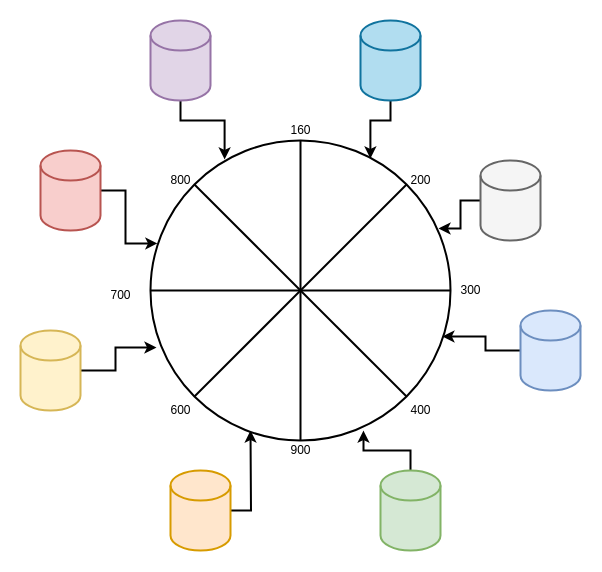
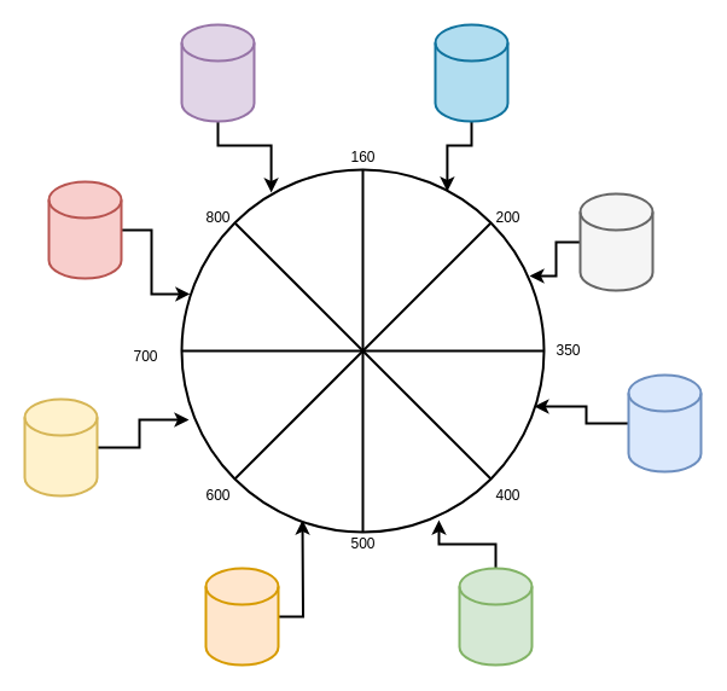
  <mxCell id="0" />
  <mxCell id="1" parent="0" />
  <mxCell id="2" style="edgeStyle=orthogonalEdgeStyle;rounded=0;orthogonalLoop=1;jettySize=auto;html=1;entryX=0.247;entryY=0.063;entryDx=0;entryDy=0;entryPerimeter=0;strokeWidth=2;" parent="1" source="3" target="27" edge="1"><mxGeometry relative="1" as="geometry" /></mxCell>
  <mxCell id="3" value="" style="shape=cylinder3;whiteSpace=wrap;html=1;boundedLbl=1;backgroundOutline=1;size=15;fillColor=#e1d5e7;strokeColor=#9673a6;strokeWidth=2;" parent="1" vertex="1"><mxGeometry x="150" y="20" width="60" height="80" as="geometry" /></mxCell>
  <mxCell id="4" value="160" style="text;html=1;align=center;verticalAlign=middle;resizable=0;points=[];autosize=1;strokeColor=none;fillColor=none;strokeWidth=2;" parent="1" vertex="1"><mxGeometry x="280" y="120" width="40" height="20" as="geometry" /></mxCell>
  <mxCell id="5" value="200" style="text;html=1;align=center;verticalAlign=middle;resizable=0;points=[];autosize=1;strokeColor=none;fillColor=none;strokeWidth=2;" parent="1" vertex="1"><mxGeometry x="400" y="170" width="40" height="20" as="geometry" /></mxCell>
- <mxCell id="6" value="300" style="text;html=1;align=center;verticalAlign=middle;resizable=0;points=[];autosize=1;strokeColor=none;fillColor=none;strokeWidth=2;" parent="1" vertex="1"><mxGeometry x="450" y="280" width="40" height="20" as="geometry" /></mxCell>
+ <mxCell id="6" value="350" style="text;html=1;align=center;verticalAlign=middle;resizable=0;points=[];autosize=1;strokeColor=none;fillColor=none;strokeWidth=2;" parent="1" vertex="1"><mxGeometry x="450" y="280" width="40" height="20" as="geometry" /></mxCell>
  <mxCell id="7" value="400" style="text;html=1;align=center;verticalAlign=middle;resizable=0;points=[];autosize=1;strokeColor=none;fillColor=none;strokeWidth=2;" parent="1" vertex="1"><mxGeometry x="400" y="400" width="40" height="20" as="geometry" /></mxCell>
- <mxCell id="8" value="900" style="text;html=1;align=center;verticalAlign=middle;resizable=0;points=[];autosize=1;strokeColor=none;fillColor=none;strokeWidth=2;" parent="1" vertex="1"><mxGeometry x="280" y="440" width="40" height="20" as="geometry" /></mxCell>
+ <mxCell id="8" value="500" style="text;html=1;align=center;verticalAlign=middle;resizable=0;points=[];autosize=1;strokeColor=none;fillColor=none;strokeWidth=2;" parent="1" vertex="1"><mxGeometry x="280" y="440" width="40" height="20" as="geometry" /></mxCell>
  <mxCell id="9" value="600" style="text;html=1;align=center;verticalAlign=middle;resizable=0;points=[];autosize=1;strokeColor=none;fillColor=none;strokeWidth=2;" parent="1" vertex="1"><mxGeometry x="160" y="400" width="40" height="20" as="geometry" /></mxCell>
  <mxCell id="10" value="700" style="text;html=1;align=center;verticalAlign=middle;resizable=0;points=[];autosize=1;strokeColor=none;fillColor=none;strokeWidth=2;" parent="1" vertex="1"><mxGeometry x="100" y="285" width="40" height="20" as="geometry" /></mxCell>
  <mxCell id="11" value="800" style="text;html=1;align=center;verticalAlign=middle;resizable=0;points=[];autosize=1;strokeColor=none;fillColor=none;strokeWidth=2;" parent="1" vertex="1"><mxGeometry x="160" y="170" width="40" height="20" as="geometry" /></mxCell>
  <mxCell id="12" style="edgeStyle=orthogonalEdgeStyle;rounded=0;orthogonalLoop=1;jettySize=auto;html=1;strokeWidth=2;" parent="1" source="13" edge="1"><mxGeometry relative="1" as="geometry"><mxPoint x="250" y="430" as="targetPoint" /></mxGeometry></mxCell>
  <mxCell id="13" value="" style="shape=cylinder3;whiteSpace=wrap;html=1;boundedLbl=1;backgroundOutline=1;size=15;fillColor=#ffe6cc;strokeColor=#d79b00;strokeWidth=2;" parent="1" vertex="1"><mxGeometry x="170" y="470" width="60" height="80" as="geometry" /></mxCell>
  <mxCell id="14" style="edgeStyle=orthogonalEdgeStyle;rounded=0;orthogonalLoop=1;jettySize=auto;html=1;entryX=0.71;entryY=0.967;entryDx=0;entryDy=0;entryPerimeter=0;strokeWidth=2;" parent="1" source="15" target="27" edge="1"><mxGeometry relative="1" as="geometry"><mxPoint x="244.1" y="178.9" as="targetPoint" /></mxGeometry></mxCell>
  <mxCell id="15" value="" style="shape=cylinder3;whiteSpace=wrap;html=1;boundedLbl=1;backgroundOutline=1;size=15;fillColor=#d5e8d4;strokeColor=#82b366;strokeWidth=2;" parent="1" vertex="1"><mxGeometry x="380" y="470" width="60" height="80" as="geometry" /></mxCell>
  <mxCell id="16" style="edgeStyle=orthogonalEdgeStyle;rounded=0;orthogonalLoop=1;jettySize=auto;html=1;entryX=0.973;entryY=0.653;entryDx=0;entryDy=0;entryPerimeter=0;strokeWidth=2;" parent="1" source="17" target="27" edge="1"><mxGeometry relative="1" as="geometry"><mxPoint x="254.1" y="188.9" as="targetPoint" /></mxGeometry></mxCell>
  <mxCell id="17" value="" style="shape=cylinder3;whiteSpace=wrap;html=1;boundedLbl=1;backgroundOutline=1;size=15;fillColor=#dae8fc;strokeColor=#6c8ebf;strokeWidth=2;" parent="1" vertex="1"><mxGeometry x="520" y="310" width="60" height="80" as="geometry" /></mxCell>
  <mxCell id="18" style="edgeStyle=orthogonalEdgeStyle;rounded=0;orthogonalLoop=1;jettySize=auto;html=1;entryX=0.96;entryY=0.293;entryDx=0;entryDy=0;entryPerimeter=0;strokeWidth=2;" parent="1" source="19" target="27" edge="1"><mxGeometry relative="1" as="geometry"><mxPoint x="264.1" y="198.9" as="targetPoint" /></mxGeometry></mxCell>
  <mxCell id="19" value="" style="shape=cylinder3;whiteSpace=wrap;html=1;boundedLbl=1;backgroundOutline=1;size=15;fillColor=#f5f5f5;strokeColor=#666666;fontColor=#333333;strokeWidth=2;" parent="1" vertex="1"><mxGeometry x="480" y="160" width="60" height="80" as="geometry" /></mxCell>
  <mxCell id="20" style="edgeStyle=orthogonalEdgeStyle;rounded=0;orthogonalLoop=1;jettySize=auto;html=1;entryX=0.733;entryY=0.06;entryDx=0;entryDy=0;entryPerimeter=0;strokeWidth=2;" parent="1" source="21" target="27" edge="1"><mxGeometry relative="1" as="geometry"><mxPoint x="434.1" y="158.9" as="targetPoint" /></mxGeometry></mxCell>
  <mxCell id="21" value="" style="shape=cylinder3;whiteSpace=wrap;html=1;boundedLbl=1;backgroundOutline=1;size=15;fillColor=#b1ddf0;strokeColor=#10739e;strokeWidth=2;" parent="1" vertex="1"><mxGeometry x="360" y="20" width="60" height="80" as="geometry" /></mxCell>
  <mxCell id="22" style="edgeStyle=orthogonalEdgeStyle;rounded=0;orthogonalLoop=1;jettySize=auto;html=1;entryX=0.023;entryY=0.343;entryDx=0;entryDy=0;entryPerimeter=0;strokeWidth=2;" parent="1" source="23" target="27" edge="1"><mxGeometry relative="1" as="geometry"><mxPoint x="114.1" y="288.9" as="targetPoint" /></mxGeometry></mxCell>
  <mxCell id="23" value="" style="shape=cylinder3;whiteSpace=wrap;html=1;boundedLbl=1;backgroundOutline=1;size=15;fillColor=#f8cecc;strokeColor=#b85450;strokeWidth=2;" parent="1" vertex="1"><mxGeometry x="40" y="150" width="60" height="80" as="geometry" /></mxCell>
  <mxCell id="24" style="edgeStyle=orthogonalEdgeStyle;rounded=0;orthogonalLoop=1;jettySize=auto;html=1;entryX=0.02;entryY=0.69;entryDx=0;entryDy=0;entryPerimeter=0;strokeWidth=2;" parent="1" source="25" target="27" edge="1"><mxGeometry relative="1" as="geometry"><mxPoint x="94.1" y="448.9" as="targetPoint" /></mxGeometry></mxCell>
  <mxCell id="25" value="" style="shape=cylinder3;whiteSpace=wrap;html=1;boundedLbl=1;backgroundOutline=1;size=15;fillColor=#fff2cc;strokeColor=#d6b656;strokeWidth=2;" parent="1" vertex="1"><mxGeometry x="20" y="330" width="60" height="80" as="geometry" /></mxCell>
  <mxCell id="26" value="" style="group;strokeWidth=2;" parent="1" vertex="1" connectable="0"><mxGeometry x="150" y="140" width="300" height="300" as="geometry" /></mxCell>
  <mxCell id="27" value="" style="ellipse;whiteSpace=wrap;html=1;aspect=fixed;strokeWidth=2;" parent="26" vertex="1"><mxGeometry width="300" height="300" as="geometry" /></mxCell>
  <mxCell id="28" value="" style="endArrow=none;html=1;entryX=1;entryY=0.5;entryDx=0;entryDy=0;strokeWidth=2;" parent="26" target="27" edge="1"><mxGeometry width="50" height="50" relative="1" as="geometry"><mxPoint y="150" as="sourcePoint" /><mxPoint x="50" y="100" as="targetPoint" /></mxGeometry></mxCell>
  <mxCell id="29" value="" style="endArrow=none;html=1;entryX=0.5;entryY=0;entryDx=0;entryDy=0;strokeWidth=2;" parent="26" target="27" edge="1"><mxGeometry width="50" height="50" relative="1" as="geometry"><mxPoint x="150" y="300" as="sourcePoint" /><mxPoint x="310" y="160" as="targetPoint" /></mxGeometry></mxCell>
  <mxCell id="30" value="" style="endArrow=none;html=1;entryX=1;entryY=0;entryDx=0;entryDy=0;exitX=0;exitY=1;exitDx=0;exitDy=0;strokeWidth=2;" parent="26" source="27" target="27" edge="1"><mxGeometry width="50" height="50" relative="1" as="geometry"><mxPoint x="20" y="170" as="sourcePoint" /><mxPoint x="320" y="170" as="targetPoint" /></mxGeometry></mxCell>
  <mxCell id="31" value="" style="endArrow=none;html=1;entryX=1;entryY=1;entryDx=0;entryDy=0;exitX=0;exitY=0;exitDx=0;exitDy=0;strokeWidth=2;" parent="26" source="27" target="27" edge="1"><mxGeometry width="50" height="50" relative="1" as="geometry"><mxPoint x="30" y="180" as="sourcePoint" /><mxPoint x="330" y="180" as="targetPoint" /></mxGeometry></mxCell>
